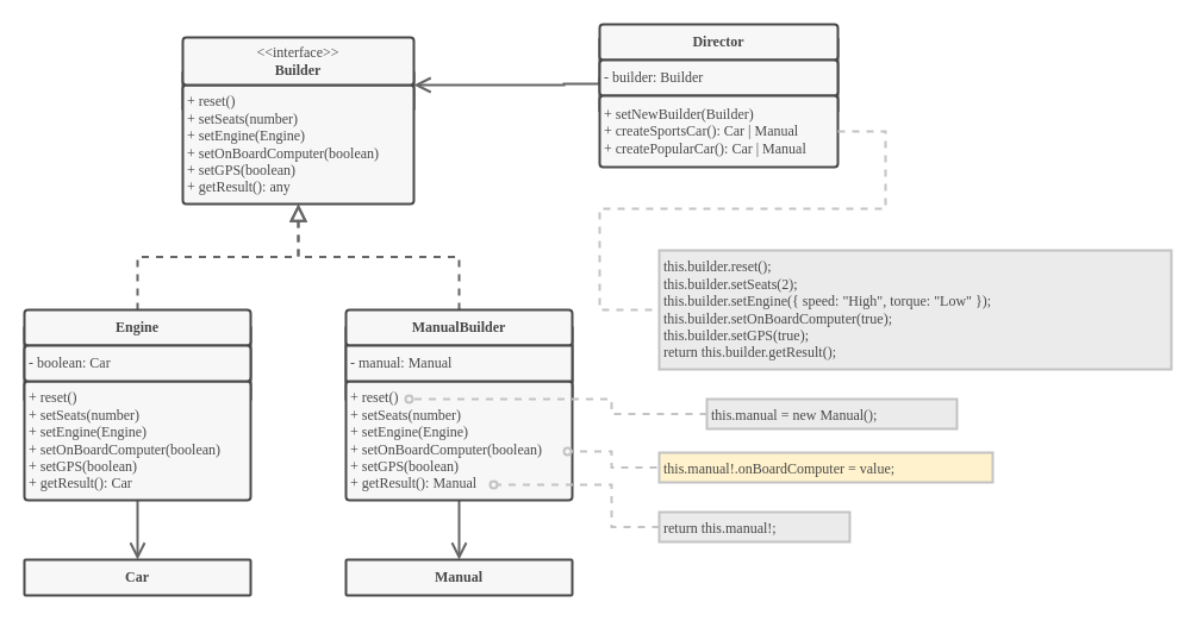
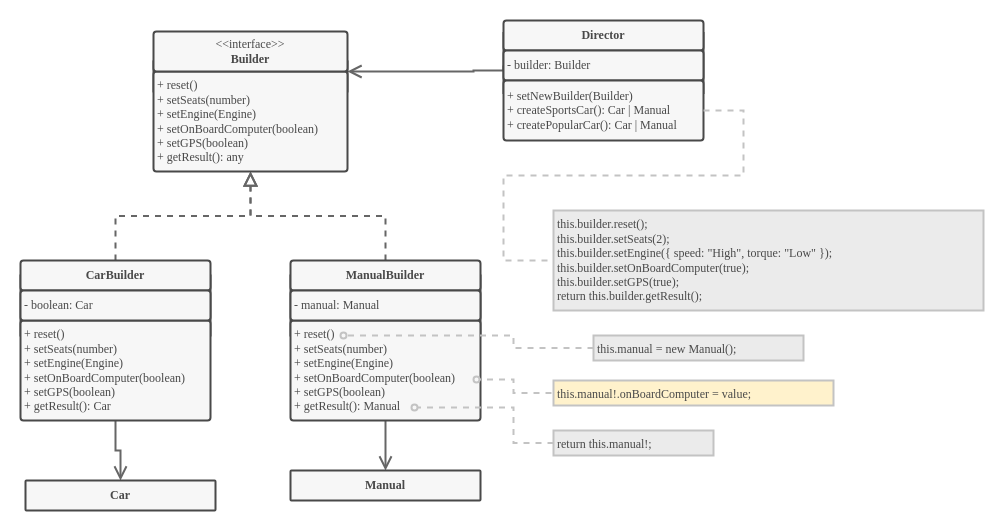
  <mxCell id="0" />
  <mxCell id="1" parent="0" />
  <mxCell id="2" value="" style="whiteSpace=wrap;html=1;fillColor=#494949;strokeColor=#494949;container=0;strokeWidth=2;" vertex="1" parent="1"><mxGeometry x="20" y="275" width="190" height="60" as="geometry" /></mxCell>
  <mxCell id="3" style="edgeStyle=orthogonalEdgeStyle;jumpSize=0;html=1;entryX=0.5;entryY=0;entryDx=0;entryDy=0;endArrow=open;rounded=0;strokeColor=#666666;strokeWidth=2;fontSource=https%3A%2F%2Ffonts.googleapis.com%2Fcss%3Ffamily%3DNunito;endSize=10;endFill=0;startSize=10;" edge="1" parent="1" source="4" target="14"><mxGeometry relative="1" as="geometry" /></mxCell>
  <mxCell id="4" value="&lt;font color=&quot;#494949&quot; data-font-src=&quot;https://fonts.googleapis.com/css?family=Nunito&quot; face=&quot;Nunito&quot;&gt;+ reset()&lt;br&gt;+ setSeats(number)&lt;br&gt;+ setEngine(Engine)&lt;br&gt;+ setOnBoardComputer(boolean)&lt;br&gt;+ setGPS(boolean)&lt;br&gt;+ getResult(): Car&lt;br&gt;&lt;/font&gt;" style="rounded=1;whiteSpace=wrap;html=1;arcSize=6;fillColor=#F7F7F7;strokeColor=#494949;align=left;spacingLeft=2;container=0;strokeWidth=2;absoluteArcSize=1;" vertex="1" parent="1"><mxGeometry x="20" y="320" width="190" height="100" as="geometry" /></mxCell>
  <mxCell id="5" style="edgeStyle=orthogonalEdgeStyle;jumpSize=0;html=1;entryX=0.5;entryY=1;entryDx=0;entryDy=0;endArrow=block;rounded=0;strokeColor=#666666;dashed=1;endFill=0;strokeWidth=2;endSize=10;startSize=10;" edge="1" parent="1" source="6" target="24"><mxGeometry relative="1" as="geometry" /></mxCell>
- <mxCell id="6" value="&lt;b style=&quot;color: rgb(73, 73, 73); font-family: Nunito;&quot;&gt;Engine&lt;/b&gt;" style="rounded=1;whiteSpace=wrap;html=1;arcSize=6;fillColor=#F7F7F7;strokeColor=#494949;strokeWidth=2;container=0;absoluteArcSize=1;" vertex="1" parent="1"><mxGeometry x="20" y="260" width="190" height="30" as="geometry" /></mxCell>
+ <mxCell id="6" value="&lt;b style=&quot;color: rgb(73, 73, 73); font-family: Nunito;&quot;&gt;CarBuilder&lt;/b&gt;" style="rounded=1;whiteSpace=wrap;html=1;arcSize=6;fillColor=#F7F7F7;strokeColor=#494949;strokeWidth=2;container=0;absoluteArcSize=1;" vertex="1" parent="1"><mxGeometry x="20" y="260" width="190" height="30" as="geometry" /></mxCell>
  <mxCell id="7" value="&lt;font face=&quot;Nunito&quot;&gt;- boolean: Car&lt;/font&gt;" style="rounded=1;whiteSpace=wrap;html=1;arcSize=6;fillColor=#F7F7F7;strokeColor=#494949;align=left;perimeterSpacing=0;spacingLeft=2;fontColor=#494949;strokeWidth=2;container=0;absoluteArcSize=1;" vertex="1" parent="1"><mxGeometry x="20" y="290" width="190" height="30" as="geometry" /></mxCell>
  <mxCell id="8" value="" style="whiteSpace=wrap;html=1;fillColor=#494949;strokeColor=#494949;container=0;strokeWidth=2;" vertex="1" parent="1"><mxGeometry x="290" y="275" width="190" height="60" as="geometry" /></mxCell>
  <mxCell id="9" style="edgeStyle=orthogonalEdgeStyle;jumpSize=0;html=1;endArrow=open;rounded=0;strokeColor=#666666;strokeWidth=2;fontSource=https%3A%2F%2Ffonts.googleapis.com%2Fcss%3Ffamily%3DNunito;endSize=10;endFill=0;startSize=10;" edge="1" parent="1" source="10" target="15"><mxGeometry relative="1" as="geometry" /></mxCell>
  <mxCell id="10" value="&lt;font color=&quot;#494949&quot; data-font-src=&quot;https://fonts.googleapis.com/css?family=Nunito&quot; face=&quot;Nunito&quot;&gt;+ reset()&lt;br&gt;+ setSeats(number)&lt;br&gt;+ setEngine(Engine)&lt;br&gt;+ setOnBoardComputer(boolean)&lt;br&gt;+ setGPS(boolean)&lt;br&gt;+ getResult(): Manual&lt;br&gt;&lt;/font&gt;" style="rounded=1;whiteSpace=wrap;html=1;arcSize=6;fillColor=#F7F7F7;strokeColor=#494949;align=left;spacingLeft=2;container=0;strokeWidth=2;absoluteArcSize=1;" vertex="1" parent="1"><mxGeometry x="290" y="320" width="190" height="100" as="geometry" /></mxCell>
  <mxCell id="11" style="edgeStyle=orthogonalEdgeStyle;jumpSize=0;html=1;entryX=0.5;entryY=1;entryDx=0;entryDy=0;endArrow=block;rounded=0;strokeColor=#666666;dashed=1;endFill=0;strokeWidth=2;endSize=10;startSize=10;" edge="1" parent="1" source="12" target="24"><mxGeometry relative="1" as="geometry" /></mxCell>
  <mxCell id="12" value="&lt;b style=&quot;color: rgb(73, 73, 73); font-family: Nunito;&quot;&gt;ManualBuilder&lt;/b&gt;" style="rounded=1;whiteSpace=wrap;html=1;arcSize=6;fillColor=#F7F7F7;strokeColor=#494949;strokeWidth=2;container=0;absoluteArcSize=1;" vertex="1" parent="1"><mxGeometry x="290" y="260" width="190" height="30" as="geometry" /></mxCell>
- <mxCell id="13" value="&lt;font face=&quot;Nunito&quot;&gt;- manual: Manual&lt;/font&gt;" style="whiteSpace=wrap;html=1;arcSize=6;fillColor=#F7F7F7;strokeColor=#494949;align=left;perimeterSpacing=0;spacingLeft=2;fontColor=#494949;strokeWidth=2;container=0;absoluteArcSize=1;rounded=0;" vertex="1" parent="1"><mxGeometry x="290" y="290" width="190" height="30" as="geometry" /></mxCell>
- <mxCell id="14" value="&lt;font face=&quot;Nunito&quot; color=&quot;#494949&quot;&gt;&lt;b&gt;Car&lt;/b&gt;&lt;/font&gt;" style="rounded=1;whiteSpace=wrap;html=1;arcSize=3;strokeColor=#494949;fillColor=#F7F7F7;strokeWidth=2;" vertex="1" parent="1"><mxGeometry x="20" y="470" width="190" height="30" as="geometry" /></mxCell>
+ <mxCell id="13" value="&lt;font face=&quot;Nunito&quot;&gt;- manual: Manual&lt;/font&gt;" style="rounded=1;whiteSpace=wrap;html=1;arcSize=6;fillColor=#F7F7F7;strokeColor=#494949;align=left;perimeterSpacing=0;spacingLeft=2;fontColor=#494949;strokeWidth=2;container=0;absoluteArcSize=1;" vertex="1" parent="1"><mxGeometry x="290" y="290" width="190" height="30" as="geometry" /></mxCell>
+ <mxCell id="14" value="&lt;font face=&quot;Nunito&quot; color=&quot;#494949&quot;&gt;&lt;b&gt;Car&lt;/b&gt;&lt;/font&gt;" style="rounded=1;whiteSpace=wrap;html=1;arcSize=3;strokeColor=#494949;fillColor=#F7F7F7;strokeWidth=2;" vertex="1" parent="1"><mxGeometry x="25" y="480" width="190" height="30" as="geometry" /></mxCell>
  <mxCell id="15" value="&lt;font face=&quot;Nunito&quot; color=&quot;#494949&quot;&gt;&lt;b&gt;Manual&lt;/b&gt;&lt;/font&gt;" style="rounded=1;whiteSpace=wrap;html=1;arcSize=3;strokeColor=#494949;fillColor=#F7F7F7;strokeWidth=2;" vertex="1" parent="1"><mxGeometry x="290" y="470" width="190" height="30" as="geometry" /></mxCell>
  <mxCell id="16" style="edgeStyle=orthogonalEdgeStyle;html=1;strokeWidth=2;fontFamily=Helvetica;fontSource=https%3A%2F%2Ffonts.googleapis.com%2Fcss%3Ffamily%3DNunito;fontColor=default;endSize=10;endArrow=open;rounded=0;strokeColor=#666666;endFill=0;startSize=10;jumpSize=0;entryX=1;entryY=0;entryDx=0;entryDy=0;exitX=0;exitY=0.5;exitDx=0;exitDy=0;" edge="1" parent="1" source="20" target="24"><mxGeometry relative="1" as="geometry"><mxPoint x="453" y="100" as="sourcePoint" /><mxPoint x="393" y="110" as="targetPoint" /><Array as="points"><mxPoint x="473" y="70" /></Array></mxGeometry></mxCell>
  <mxCell id="17" value="" style="group" vertex="1" connectable="0" parent="1"><mxGeometry x="503" y="20" width="200" height="120" as="geometry" /></mxCell>
  <mxCell id="18" value="" style="whiteSpace=wrap;html=1;fillColor=#494949;strokeColor=#494949;container=0;strokeWidth=2;" vertex="1" parent="17"><mxGeometry y="12.5" width="200" height="60" as="geometry" /></mxCell>
  <mxCell id="19" value="&lt;b style=&quot;color: rgb(73, 73, 73); font-family: Nunito;&quot;&gt;Director&lt;/b&gt;" style="rounded=1;whiteSpace=wrap;html=1;arcSize=6;fillColor=#F7F7F7;strokeColor=#494949;strokeWidth=2;container=0;absoluteArcSize=1;" vertex="1" parent="17"><mxGeometry width="200" height="30" as="geometry" /></mxCell>
  <mxCell id="20" value="&lt;font face=&quot;Nunito&quot;&gt;- builder: Builder&lt;/font&gt;" style="rounded=1;whiteSpace=wrap;html=1;arcSize=6;fillColor=#F7F7F7;strokeColor=#494949;align=left;perimeterSpacing=0;spacingLeft=2;fontColor=#494949;strokeWidth=2;container=0;absoluteArcSize=1;" vertex="1" parent="17"><mxGeometry y="30" width="200" height="30" as="geometry" /></mxCell>
  <mxCell id="21" value="&lt;font color=&quot;#494949&quot; data-font-src=&quot;https://fonts.googleapis.com/css?family=Nunito&quot; face=&quot;Nunito&quot;&gt;+ setNewBuilder(Builder)&lt;br&gt;+&amp;nbsp;createSportsCar(): Car | Manual&lt;br&gt;+ createPopularCar(): Car | Manual&lt;br&gt;&lt;/font&gt;" style="rounded=1;whiteSpace=wrap;html=1;arcSize=6;fillColor=#F7F7F7;strokeColor=#494949;align=left;spacingLeft=2;container=0;strokeWidth=2;absoluteArcSize=1;" vertex="1" parent="17"><mxGeometry y="60" width="200" height="60" as="geometry" /></mxCell>
  <mxCell id="22" value="" style="group" vertex="1" connectable="0" parent="1"><mxGeometry x="153" y="31" width="194" height="140" as="geometry" /></mxCell>
  <mxCell id="23" value="" style="whiteSpace=wrap;html=1;strokeColor=#494949;fillColor=#494949;container=0;strokeWidth=2;" vertex="1" parent="22"><mxGeometry y="29.934" width="194" height="30" as="geometry" /></mxCell>
  <mxCell id="24" value="&lt;font color=&quot;#494949&quot; data-font-src=&quot;https://fonts.googleapis.com/css?family=Nunito&quot; face=&quot;Nunito&quot;&gt;+ reset()&lt;br&gt;+ setSeats(number)&lt;br&gt;+ setEngine(Engine)&lt;br&gt;+ setOnBoardComputer(boolean)&lt;br&gt;+ setGPS(boolean)&lt;br&gt;+ getResult(): any&lt;br&gt;&lt;/font&gt;" style="rounded=1;whiteSpace=wrap;html=1;arcSize=6;fillColor=#F7F7F7;strokeColor=#494949;align=left;spacingLeft=2;container=0;strokeWidth=2;absoluteArcSize=1;" vertex="1" parent="22"><mxGeometry y="40" width="194" height="100" as="geometry" /></mxCell>
  <mxCell id="25" value="&lt;font face=&quot;Nunito&quot; color=&quot;#494949&quot;&gt;&amp;lt;&amp;lt;interface&amp;gt;&amp;gt;&lt;br&gt;&lt;b&gt;Builder&lt;/b&gt;&lt;br&gt;&lt;/font&gt;" style="rounded=1;whiteSpace=wrap;html=1;arcSize=6;fillColor=#F7F7F7;strokeColor=#494949;container=0;strokeWidth=2;absoluteArcSize=1;" vertex="1" parent="22"><mxGeometry width="194" height="40" as="geometry" /></mxCell>
  <mxCell id="26" value="&lt;font data-font-src=&quot;https://fonts.googleapis.com/css?family=Fira+Code+Medium&quot; face=&quot;Fira Code Medium&quot;&gt;this.builder.reset();&lt;br&gt;this.builder.setSeats(2);&lt;br&gt;this.builder.setEngine({ speed: &quot;High&quot;, torque: &quot;Low&quot; });&lt;br&gt;&lt;span style=&quot;background-color: initial;&quot;&gt;this.builder.setOnBoardComputer(true);&lt;br&gt;&lt;/span&gt;&lt;span style=&quot;background-color: initial;&quot;&gt;this.builder.setGPS(true);&lt;br&gt;&lt;/span&gt;&lt;span style=&quot;background-color: initial;&quot;&gt;return this.builder.getResult();&lt;/span&gt;&lt;span style=&quot;background-color: initial;&quot;&gt;&lt;br&gt;&lt;/span&gt;&lt;/font&gt;" style="rounded=0;whiteSpace=wrap;html=1;fontColor=#494949;strokeColor=#C3C3C3;fillColor=#EBEBEB;align=left;verticalAlign=middle;spacingLeft=2;spacingRight=1;strokeWidth=2;" vertex="1" parent="1"><mxGeometry x="553" y="210" width="430" height="100" as="geometry" /></mxCell>
  <mxCell id="27" style="edgeStyle=orthogonalEdgeStyle;html=1;entryX=0;entryY=0.5;entryDx=0;entryDy=0;fontFamily=Helvetica;fontSource=https%3A%2F%2Ffonts.googleapis.com%2Fcss%3Ffamily%3DFira%2BCode%2BMedium;endArrow=none;rounded=0;strokeColor=#C3C3C3;endFill=0;dashed=1;strokeWidth=2;sourcePerimeterSpacing=2;targetPerimeterSpacing=1;exitX=1;exitY=0.5;exitDx=0;exitDy=0;" edge="1" parent="1" target="26" source="21"><mxGeometry relative="1" as="geometry"><mxPoint x="553" y="220" as="sourcePoint" /><Array as="points"><mxPoint x="743" y="110" /><mxPoint x="743" y="175" /><mxPoint x="503" y="175" /><mxPoint x="503" y="260" /></Array></mxGeometry></mxCell>
  <mxCell id="28" style="edgeStyle=orthogonalEdgeStyle;jumpSize=0;html=1;fontFamily=Helvetica;fontSource=https%3A%2F%2Ffonts.googleapis.com%2Fcss%3Ffamily%3DFira%2BCode%2BMedium;endArrow=oval;rounded=0;strokeColor=#C3C3C3;endFill=0;dashed=1;strokeWidth=2;sourcePerimeterSpacing=2;targetPerimeterSpacing=1;exitX=0;exitY=0.5;exitDx=0;exitDy=0;startArrow=none;startFill=0;" edge="1" parent="1" source="29"><mxGeometry relative="1" as="geometry"><mxPoint x="343" y="335" as="targetPoint" /><Array as="points"><mxPoint x="513" y="348" /><mxPoint x="513" y="335" /></Array></mxGeometry></mxCell>
  <mxCell id="29" value="&lt;div style=&quot;line-height: 26px;&quot;&gt;&lt;font data-font-src=&quot;https://fonts.googleapis.com/css?family=Fira+Code+Medium&quot; face=&quot;Fira Code Medium&quot;&gt;this.manual = new Manual();&lt;/font&gt;&lt;/div&gt;" style="rounded=0;whiteSpace=wrap;html=1;fontColor=#494949;strokeColor=#C3C3C3;fillColor=#EBEBEB;align=left;verticalAlign=middle;spacingLeft=2;spacingRight=1;strokeWidth=2;" vertex="1" parent="1"><mxGeometry x="593" y="335" width="210" height="25" as="geometry" /></mxCell>
  <mxCell id="30" style="edgeStyle=orthogonalEdgeStyle;jumpSize=0;html=1;fontFamily=Helvetica;fontSource=https%3A%2F%2Ffonts.googleapis.com%2Fcss%3Ffamily%3DFira%2BCode%2BMedium;startArrow=none;startFill=0;endArrow=oval;endFill=0;rounded=0;strokeColor=#C3C3C3;dashed=1;strokeWidth=2;sourcePerimeterSpacing=2;targetPerimeterSpacing=1;" edge="1" parent="1" source="31"><mxGeometry relative="1" as="geometry"><mxPoint x="476" y="379" as="targetPoint" /><Array as="points"><mxPoint x="513" y="392" /><mxPoint x="513" y="379" /></Array></mxGeometry></mxCell>
  <mxCell id="31" value="&lt;div style=&quot;line-height: 26px;&quot;&gt;&lt;div style=&quot;line-height: 26px;&quot;&gt;&lt;font data-font-src=&quot;https://fonts.googleapis.com/css?family=Fira+Code+Medium&quot; face=&quot;Fira Code Medium&quot;&gt;this.manual!.onBoardComputer = value;&lt;/font&gt;&lt;/div&gt;&lt;/div&gt;" style="rounded=0;whiteSpace=wrap;html=1;fontColor=#494949;strokeColor=#C3C3C3;fillColor=#fff2cc;align=left;verticalAlign=middle;spacingLeft=2;spacingRight=1;strokeWidth=2;" vertex="1" parent="1"><mxGeometry x="553" y="380" width="280" height="25" as="geometry" /></mxCell>
  <mxCell id="32" style="edgeStyle=orthogonalEdgeStyle;jumpSize=0;html=1;fontFamily=Helvetica;fontSource=https%3A%2F%2Ffonts.googleapis.com%2Fcss%3Ffamily%3DFira%2BCode%2BMedium;startArrow=none;startFill=0;endArrow=oval;endFill=0;rounded=0;strokeColor=#C3C3C3;dashed=1;strokeWidth=2;sourcePerimeterSpacing=2;targetPerimeterSpacing=1;exitX=0;exitY=0.5;exitDx=0;exitDy=0;" edge="1" parent="1" source="33"><mxGeometry relative="1" as="geometry"><mxPoint x="414" y="407" as="targetPoint" /><Array as="points"><mxPoint x="513" y="442" /><mxPoint x="513" y="407" /></Array></mxGeometry></mxCell>
  <mxCell id="33" value="&lt;div style=&quot;line-height: 26px;&quot;&gt;&lt;div style=&quot;line-height: 26px;&quot;&gt;&lt;div style=&quot;line-height: 26px;&quot;&gt;&lt;font data-font-src=&quot;https://fonts.googleapis.com/css?family=Fira+Code+Medium&quot; face=&quot;Fira Code Medium&quot;&gt;return this.manual!;&lt;/font&gt;&lt;/div&gt;&lt;/div&gt;&lt;/div&gt;" style="rounded=0;whiteSpace=wrap;html=1;fontColor=#494949;strokeColor=#C3C3C3;fillColor=#EBEBEB;align=left;verticalAlign=middle;spacingLeft=2;spacingRight=1;strokeWidth=2;" vertex="1" parent="1"><mxGeometry x="553" y="430" width="160" height="25" as="geometry" /></mxCell>
